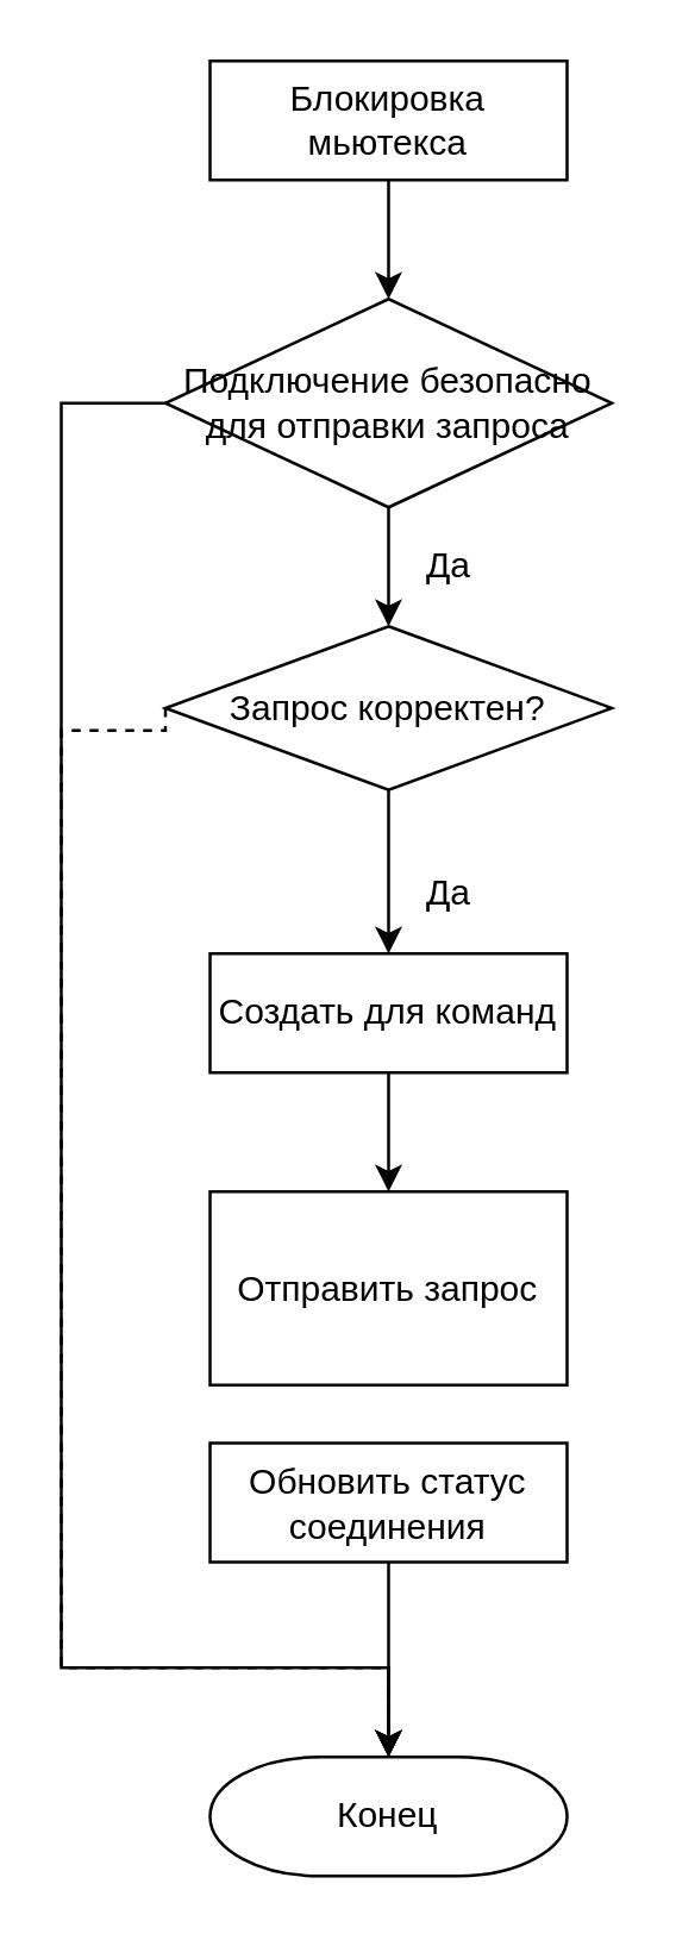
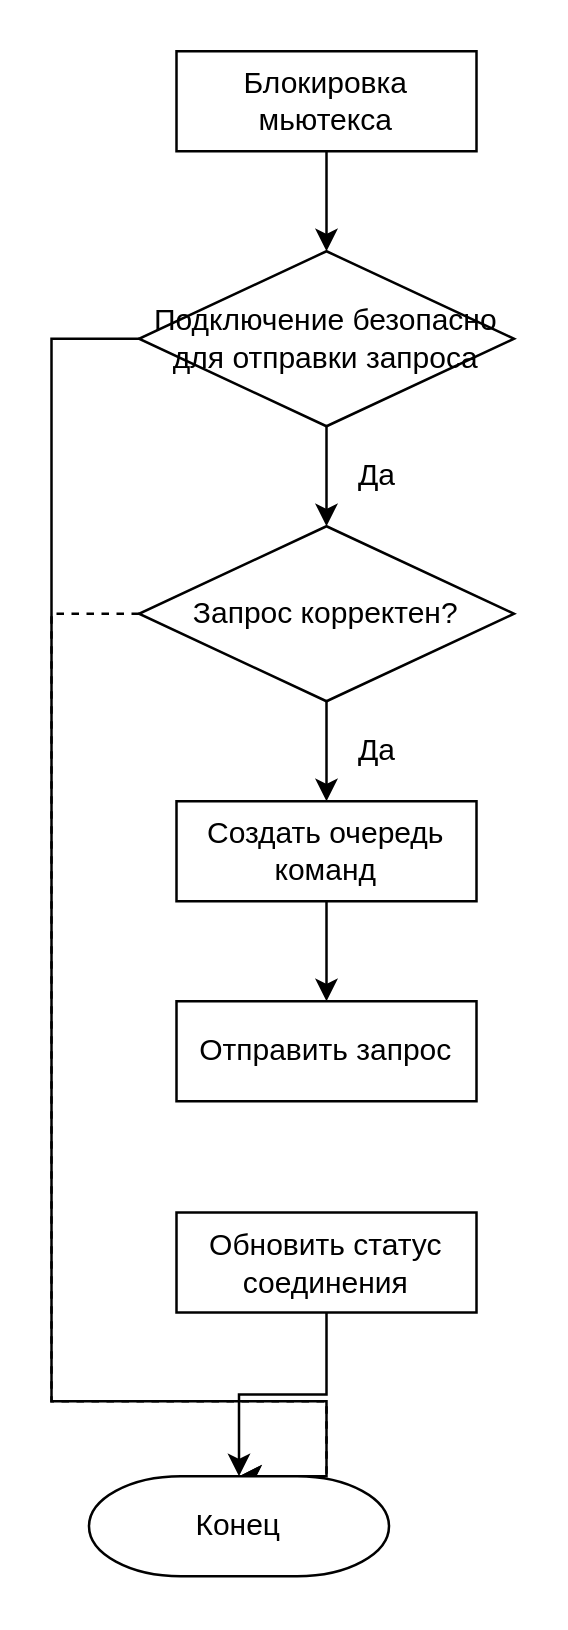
  <mxCell id="0" />
  <mxCell id="1" parent="0" />
  <mxCell id="2" style="edgeStyle=orthogonalEdgeStyle;rounded=0;orthogonalLoop=1;jettySize=auto;html=1;exitX=0.5;exitY=1;exitDx=0;exitDy=0;entryX=0.5;entryY=0;entryDx=0;entryDy=0;" edge="1" parent="1" source="3"><mxGeometry relative="1" as="geometry"><mxPoint x="130" y="100" as="targetPoint" /></mxGeometry></mxCell>
  <mxCell id="3" value="Блокировка мьютекса" style="rounded=0;whiteSpace=wrap;html=1;" vertex="1" parent="1"><mxGeometry x="70" y="20" width="120" height="40" as="geometry" /></mxCell>
  <mxCell id="4" style="edgeStyle=orthogonalEdgeStyle;rounded=0;orthogonalLoop=1;jettySize=auto;html=1;exitX=0.5;exitY=1;exitDx=0;exitDy=0;exitPerimeter=0;entryX=0.5;entryY=0;entryDx=0;entryDy=0;entryPerimeter=0;" edge="1" parent="1" source="6" target="9"><mxGeometry relative="1" as="geometry" /></mxCell>
  <mxCell id="5" style="edgeStyle=orthogonalEdgeStyle;rounded=0;orthogonalLoop=1;jettySize=auto;html=1;exitX=0;exitY=0.5;exitDx=0;exitDy=0;exitPerimeter=0;entryX=0.5;entryY=0;entryDx=0;entryDy=0;entryPerimeter=0;" edge="1" parent="1" source="6" target="15"><mxGeometry relative="1" as="geometry"><Array as="points"><mxPoint x="20" y="135" /><mxPoint x="20" y="560" /><mxPoint x="130" y="560" /></Array></mxGeometry></mxCell>
  <mxCell id="6" value="Подключение безопасно для отправки запроса" style="strokeWidth=1;html=1;shape=mxgraph.flowchart.decision;whiteSpace=wrap;" vertex="1" parent="1"><mxGeometry x="55" y="100" width="150" height="70" as="geometry" /></mxCell>
  <mxCell id="7" style="edgeStyle=orthogonalEdgeStyle;rounded=0;orthogonalLoop=1;jettySize=auto;html=1;exitX=0.5;exitY=1;exitDx=0;exitDy=0;exitPerimeter=0;entryX=0.5;entryY=0;entryDx=0;entryDy=0;" edge="1" parent="1" source="9" target="11"><mxGeometry relative="1" as="geometry" /></mxCell>
  <mxCell id="8" style="edgeStyle=orthogonalEdgeStyle;rounded=0;orthogonalLoop=1;jettySize=auto;html=1;exitX=0;exitY=0.5;exitDx=0;exitDy=0;exitPerimeter=0;entryX=0.5;entryY=0;entryDx=0;entryDy=0;entryPerimeter=0;dashed=1;" edge="1" parent="1" source="9" target="15"><mxGeometry relative="1" as="geometry"><Array as="points"><mxPoint x="20" y="245" /><mxPoint x="20" y="560" /><mxPoint x="130" y="560" /></Array></mxGeometry></mxCell>
- <mxCell id="9" value="Запрос корректен?" style="strokeWidth=1;html=1;shape=mxgraph.flowchart.decision;whiteSpace=wrap;" vertex="1" parent="1"><mxGeometry x="55" y="210" width="150" height="55" as="geometry" /></mxCell>
+ <mxCell id="9" value="Запрос корректен?" style="strokeWidth=1;html=1;shape=mxgraph.flowchart.decision;whiteSpace=wrap;" vertex="1" parent="1"><mxGeometry x="55" y="210" width="150" height="70" as="geometry" /></mxCell>
  <mxCell id="10" style="edgeStyle=orthogonalEdgeStyle;rounded=0;orthogonalLoop=1;jettySize=auto;html=1;exitX=0.5;exitY=1;exitDx=0;exitDy=0;entryX=0.5;entryY=0;entryDx=0;entryDy=0;" edge="1" parent="1" source="11" target="12"><mxGeometry relative="1" as="geometry" /></mxCell>
- <mxCell id="11" value="Создать для команд" style="rounded=0;whiteSpace=wrap;html=1;" vertex="1" parent="1"><mxGeometry x="70" y="320" width="120" height="40" as="geometry" /></mxCell>
- <mxCell id="12" value="Отправить запрос" style="rounded=0;whiteSpace=wrap;html=1;" vertex="1" parent="1"><mxGeometry x="70" y="400" width="120" height="65" as="geometry" /></mxCell>
+ <mxCell id="11" value="Создать очередь команд" style="rounded=0;whiteSpace=wrap;html=1;" vertex="1" parent="1"><mxGeometry x="70" y="320" width="120" height="40" as="geometry" /></mxCell>
+ <mxCell id="12" value="Отправить запрос" style="rounded=0;whiteSpace=wrap;html=1;" vertex="1" parent="1"><mxGeometry x="70" y="400" width="120" height="40" as="geometry" /></mxCell>
  <mxCell id="13" style="edgeStyle=orthogonalEdgeStyle;rounded=0;orthogonalLoop=1;jettySize=auto;html=1;exitX=0.5;exitY=1;exitDx=0;exitDy=0;entryX=0.5;entryY=0;entryDx=0;entryDy=0;entryPerimeter=0;" edge="1" parent="1" source="14" target="15"><mxGeometry relative="1" as="geometry" /></mxCell>
  <mxCell id="14" value="Обновить статус соединения" style="rounded=0;whiteSpace=wrap;html=1;" vertex="1" parent="1"><mxGeometry x="70" y="484.5" width="120" height="40" as="geometry" /></mxCell>
- <mxCell id="15" value="Конец" style="strokeWidth=1;html=1;shape=mxgraph.flowchart.terminator;whiteSpace=wrap;" vertex="1" parent="1"><mxGeometry x="70" y="590" width="120" height="40" as="geometry" /></mxCell>
+ <mxCell id="15" value="Конец" style="strokeWidth=1;html=1;shape=mxgraph.flowchart.terminator;whiteSpace=wrap;" vertex="1" parent="1"><mxGeometry x="35" y="590" width="120" height="40" as="geometry" /></mxCell>
  <mxCell id="16" value="Да" style="text;html=1;align=center;verticalAlign=middle;resizable=0;points=[];autosize=1;" vertex="1" parent="1"><mxGeometry x="135" y="180" width="30" height="20" as="geometry" /></mxCell>
  <mxCell id="17" value="Да" style="text;html=1;align=center;verticalAlign=middle;resizable=0;points=[];autosize=1;" vertex="1" parent="1"><mxGeometry x="135" y="290" width="30" height="20" as="geometry" /></mxCell>
